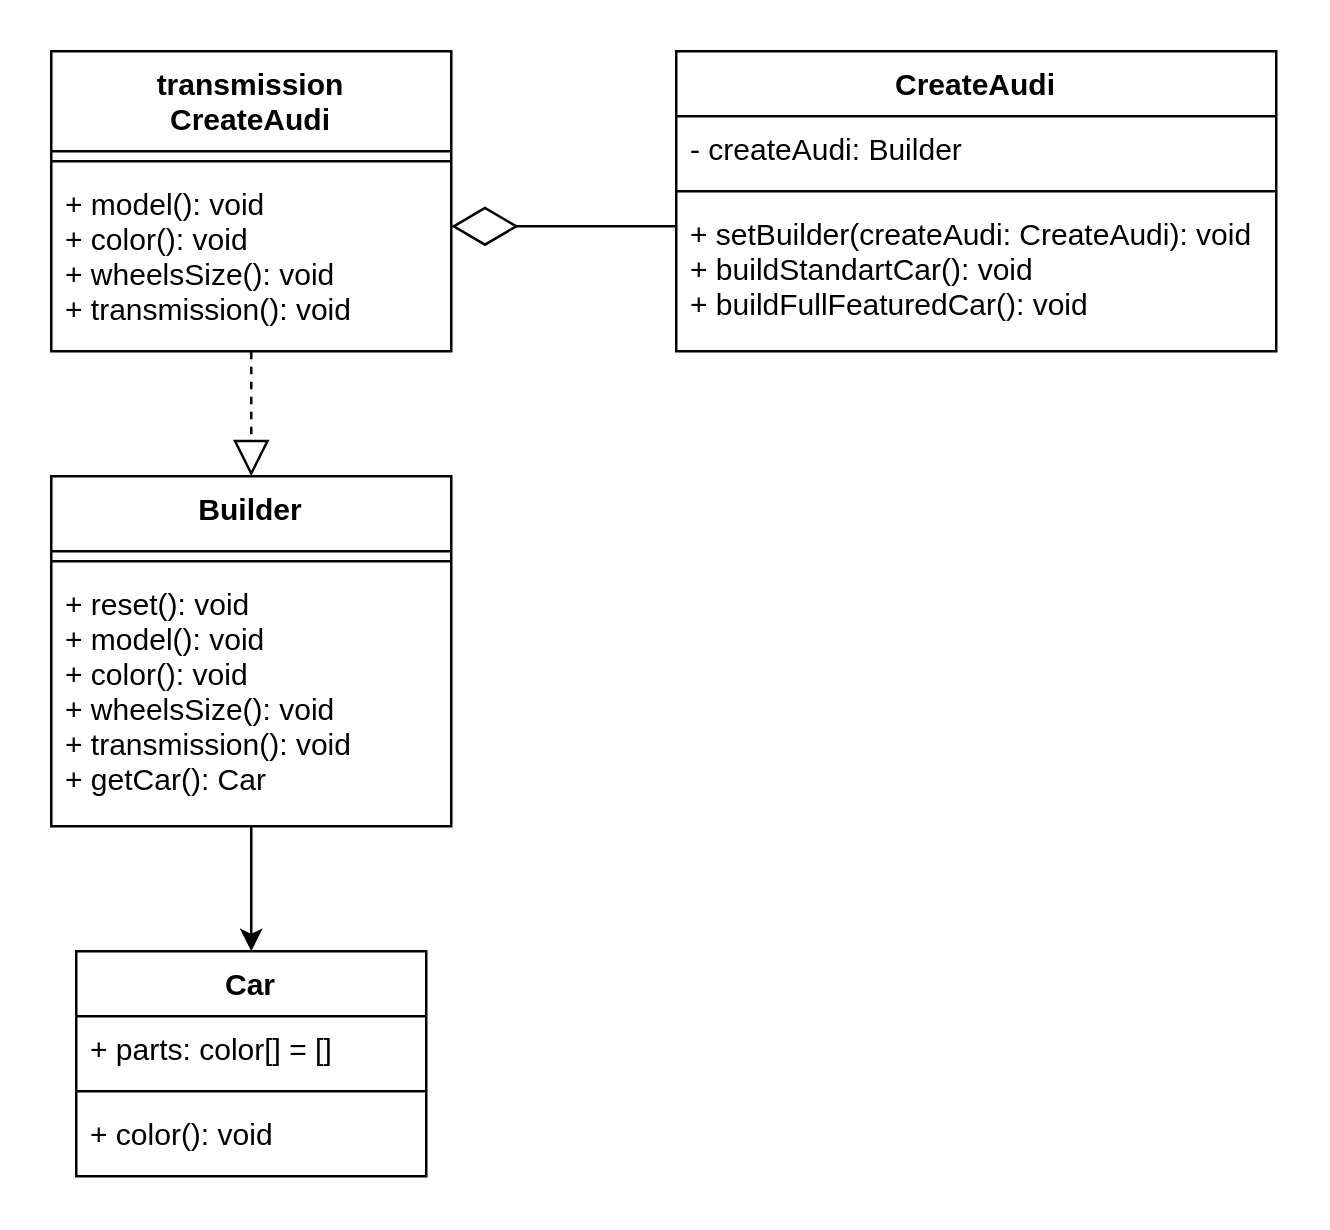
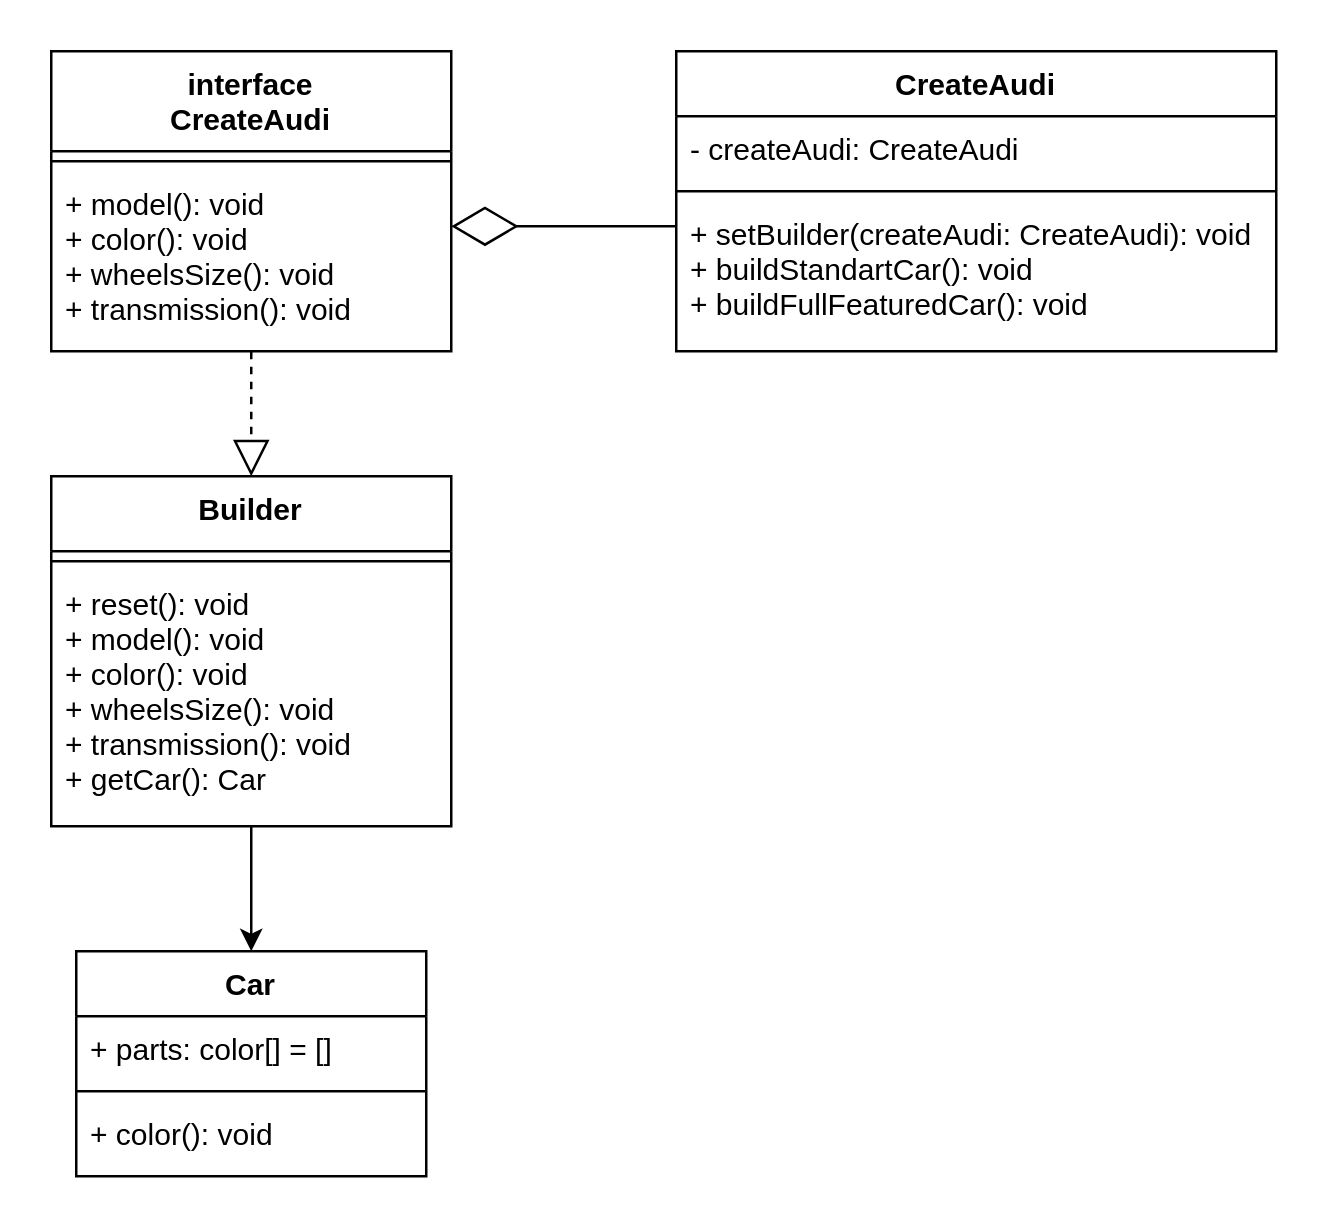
  <mxCell id="0" />
  <mxCell id="1" parent="0" />
- <mxCell id="2" value="transmission&#10;CreateAudi" style="swimlane;fontStyle=1;align=center;verticalAlign=top;childLayout=stackLayout;horizontal=1;startSize=40;horizontalStack=0;resizeParent=1;resizeParentMax=0;resizeLast=0;collapsible=1;marginBottom=0;" vertex="1" parent="1"><mxGeometry x="20" y="20" width="160" height="120" as="geometry" /></mxCell>
+ <mxCell id="2" value="interface&#10;CreateAudi" style="swimlane;fontStyle=1;align=center;verticalAlign=top;childLayout=stackLayout;horizontal=1;startSize=40;horizontalStack=0;resizeParent=1;resizeParentMax=0;resizeLast=0;collapsible=1;marginBottom=0;" vertex="1" parent="1"><mxGeometry x="20" y="20" width="160" height="120" as="geometry" /></mxCell>
  <mxCell id="3" value="" style="line;strokeWidth=1;fillColor=none;align=left;verticalAlign=middle;spacingTop=-1;spacingLeft=3;spacingRight=3;rotatable=0;labelPosition=right;points=[];portConstraint=eastwest;strokeColor=inherit;" vertex="1" parent="2"><mxGeometry y="40" width="160" height="8" as="geometry" /></mxCell>
  <mxCell id="4" value="+ model(): void&#10;+ color(): void&#10;+ wheelsSize(): void&#10;+ transmission(): void" style="text;strokeColor=none;fillColor=none;align=left;verticalAlign=top;spacingLeft=4;spacingRight=4;overflow=hidden;rotatable=0;points=[[0,0.5],[1,0.5]];portConstraint=eastwest;" vertex="1" parent="2"><mxGeometry y="48" width="160" height="72" as="geometry" /></mxCell>
  <mxCell id="5" value="Builder" style="swimlane;fontStyle=1;align=center;verticalAlign=top;childLayout=stackLayout;horizontal=1;startSize=30;horizontalStack=0;resizeParent=1;resizeParentMax=0;resizeLast=0;collapsible=1;marginBottom=0;" vertex="1" parent="1"><mxGeometry x="20" y="190" width="160" height="140" as="geometry" /></mxCell>
  <mxCell id="6" value="" style="line;strokeWidth=1;fillColor=none;align=left;verticalAlign=middle;spacingTop=-1;spacingLeft=3;spacingRight=3;rotatable=0;labelPosition=right;points=[];portConstraint=eastwest;strokeColor=inherit;" vertex="1" parent="5"><mxGeometry y="30" width="160" height="8" as="geometry" /></mxCell>
  <mxCell id="7" value="+ reset(): void&#10;+ model(): void&#10;+ color(): void&#10;+ wheelsSize(): void&#10;+ transmission(): void&#10;+ getCar(): Car" style="text;strokeColor=none;fillColor=none;align=left;verticalAlign=top;spacingLeft=4;spacingRight=4;overflow=hidden;rotatable=0;points=[[0,0.5],[1,0.5]];portConstraint=eastwest;" vertex="1" parent="5"><mxGeometry y="38" width="160" height="102" as="geometry" /></mxCell>
  <mxCell id="8" value="" style="endArrow=block;dashed=1;endFill=0;endSize=12;html=1;rounded=0;exitX=0.5;exitY=1.003;exitDx=0;exitDy=0;exitPerimeter=0;entryX=0.5;entryY=0;entryDx=0;entryDy=0;" edge="1" parent="1" source="4" target="5"><mxGeometry width="160" relative="1" as="geometry"><mxPoint x="120" y="220" as="sourcePoint" /><mxPoint x="280" y="220" as="targetPoint" /></mxGeometry></mxCell>
  <mxCell id="9" value="Car" style="swimlane;fontStyle=1;align=center;verticalAlign=top;childLayout=stackLayout;horizontal=1;startSize=26;horizontalStack=0;resizeParent=1;resizeParentMax=0;resizeLast=0;collapsible=1;marginBottom=0;" vertex="1" parent="1"><mxGeometry x="30" y="380" width="140" height="90" as="geometry" /></mxCell>
  <mxCell id="10" value="+ parts: color[] = []" style="text;strokeColor=none;fillColor=none;align=left;verticalAlign=top;spacingLeft=4;spacingRight=4;overflow=hidden;rotatable=0;points=[[0,0.5],[1,0.5]];portConstraint=eastwest;" vertex="1" parent="9"><mxGeometry y="26" width="140" height="26" as="geometry" /></mxCell>
  <mxCell id="11" value="" style="line;strokeWidth=1;fillColor=none;align=left;verticalAlign=middle;spacingTop=-1;spacingLeft=3;spacingRight=3;rotatable=0;labelPosition=right;points=[];portConstraint=eastwest;strokeColor=inherit;" vertex="1" parent="9"><mxGeometry y="52" width="140" height="8" as="geometry" /></mxCell>
  <mxCell id="12" value="+ color(): void" style="text;strokeColor=none;fillColor=none;align=left;verticalAlign=top;spacingLeft=4;spacingRight=4;overflow=hidden;rotatable=0;points=[[0,0.5],[1,0.5]];portConstraint=eastwest;" vertex="1" parent="9"><mxGeometry y="60" width="140" height="30" as="geometry" /></mxCell>
  <mxCell id="13" value="" style="endArrow=classic;html=1;rounded=0;exitX=0.5;exitY=1.003;exitDx=0;exitDy=0;exitPerimeter=0;entryX=0.5;entryY=0;entryDx=0;entryDy=0;" edge="1" parent="1" source="7" target="9"><mxGeometry width="50" height="50" relative="1" as="geometry"><mxPoint x="220" y="330" as="sourcePoint" /><mxPoint x="270" y="280" as="targetPoint" /></mxGeometry></mxCell>
  <mxCell id="14" value="CreateAudi" style="swimlane;fontStyle=1;align=center;verticalAlign=top;childLayout=stackLayout;horizontal=1;startSize=26;horizontalStack=0;resizeParent=1;resizeParentMax=0;resizeLast=0;collapsible=1;marginBottom=0;" vertex="1" parent="1"><mxGeometry x="270" y="20" width="240" height="120" as="geometry" /></mxCell>
- <mxCell id="15" value="- createAudi: Builder" style="text;strokeColor=none;fillColor=none;align=left;verticalAlign=top;spacingLeft=4;spacingRight=4;overflow=hidden;rotatable=0;points=[[0,0.5],[1,0.5]];portConstraint=eastwest;" vertex="1" parent="14"><mxGeometry y="26" width="240" height="26" as="geometry" /></mxCell>
+ <mxCell id="15" value="- createAudi: CreateAudi" style="text;strokeColor=none;fillColor=none;align=left;verticalAlign=top;spacingLeft=4;spacingRight=4;overflow=hidden;rotatable=0;points=[[0,0.5],[1,0.5]];portConstraint=eastwest;" vertex="1" parent="14"><mxGeometry y="26" width="240" height="26" as="geometry" /></mxCell>
  <mxCell id="16" value="" style="line;strokeWidth=1;fillColor=none;align=left;verticalAlign=middle;spacingTop=-1;spacingLeft=3;spacingRight=3;rotatable=0;labelPosition=right;points=[];portConstraint=eastwest;strokeColor=inherit;" vertex="1" parent="14"><mxGeometry y="52" width="240" height="8" as="geometry" /></mxCell>
  <mxCell id="17" value="+ setBuilder(createAudi: CreateAudi): void&#10;+ buildStandartCar(): void&#10;+ buildFullFeaturedCar(): void" style="text;strokeColor=none;fillColor=none;align=left;verticalAlign=top;spacingLeft=4;spacingRight=4;overflow=hidden;rotatable=0;points=[[0,0.5],[1,0.5]];portConstraint=eastwest;" vertex="1" parent="14"><mxGeometry y="60" width="240" height="60" as="geometry" /></mxCell>
  <mxCell id="18" value="" style="endArrow=diamondThin;endFill=0;endSize=24;html=1;rounded=0;exitX=0;exitY=0.166;exitDx=0;exitDy=0;exitPerimeter=0;entryX=1;entryY=0.306;entryDx=0;entryDy=0;entryPerimeter=0;" edge="1" parent="1" source="17" target="4"><mxGeometry width="160" relative="1" as="geometry"><mxPoint x="340" y="80" as="sourcePoint" /><mxPoint x="180" y="80" as="targetPoint" /></mxGeometry></mxCell>
